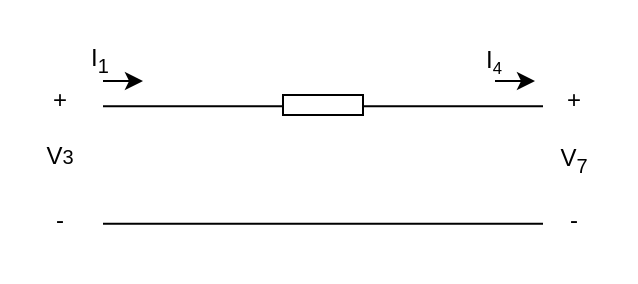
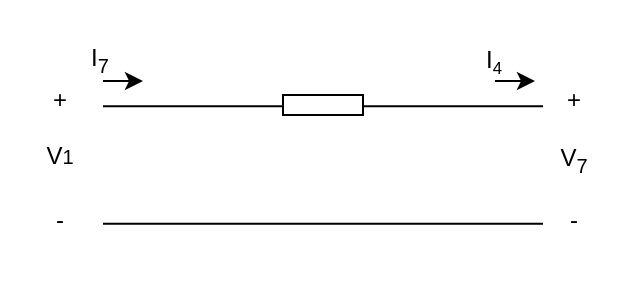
  <mxCell id="0" />
  <mxCell id="1" parent="0" />
  <mxCell id="2" style="edgeStyle=none;shape=link;rounded=0;orthogonalLoop=1;jettySize=auto;html=1;width=58.667;" edge="1" parent="1"><mxGeometry relative="1" as="geometry"><mxPoint x="271" y="82" as="targetPoint" /><mxPoint x="51" y="82" as="sourcePoint" /></mxGeometry></mxCell>
  <mxCell id="3" value="" style="endArrow=classic;html=1;" edge="1" parent="1"><mxGeometry width="50" height="50" relative="1" as="geometry"><mxPoint x="51" y="40" as="sourcePoint" /><mxPoint x="71" y="40" as="targetPoint" /></mxGeometry></mxCell>
  <mxCell id="4" value="" style="endArrow=classic;html=1;" edge="1" parent="1"><mxGeometry width="50" height="50" relative="1" as="geometry"><mxPoint x="247" y="40" as="sourcePoint" /><mxPoint x="267" y="40" as="targetPoint" /></mxGeometry></mxCell>
- <mxCell id="5" value="I&lt;sub&gt;1&lt;/sub&gt;" style="text;html=1;strokeColor=none;fillColor=none;align=center;verticalAlign=middle;whiteSpace=wrap;rounded=0;" vertex="1" parent="1"><mxGeometry x="40" y="20" width="20" height="20" as="geometry" /></mxCell>
+ <mxCell id="5" value="I&lt;sub&gt;7&lt;/sub&gt;" style="text;html=1;strokeColor=none;fillColor=none;align=center;verticalAlign=middle;whiteSpace=wrap;rounded=0;" vertex="1" parent="1"><mxGeometry x="40" y="20" width="20" height="20" as="geometry" /></mxCell>
  <mxCell id="6" value="I&lt;span style=&quot;font-size: 10px&quot;&gt;&lt;sub&gt;4&lt;/sub&gt;&lt;/span&gt;" style="text;html=1;strokeColor=none;fillColor=none;align=center;verticalAlign=middle;whiteSpace=wrap;rounded=0;" vertex="1" parent="1"><mxGeometry x="237" y="20" width="20" height="20" as="geometry" /></mxCell>
  <mxCell id="7" value="V&lt;sub&gt;7&lt;/sub&gt;" style="text;html=1;strokeColor=none;fillColor=none;align=center;verticalAlign=middle;whiteSpace=wrap;rounded=0;" vertex="1" parent="1"><mxGeometry x="277" y="70" width="20" height="20" as="geometry" /></mxCell>
  <mxCell id="8" value="-" style="text;html=1;strokeColor=none;fillColor=none;align=center;verticalAlign=middle;whiteSpace=wrap;rounded=0;" vertex="1" parent="1"><mxGeometry x="277" y="100" width="20" height="20" as="geometry" /></mxCell>
  <mxCell id="9" value="+" style="text;html=1;strokeColor=none;fillColor=none;align=center;verticalAlign=middle;whiteSpace=wrap;rounded=0;" vertex="1" parent="1"><mxGeometry x="277" y="40" width="20" height="20" as="geometry" /></mxCell>
- <mxCell id="10" value="V&lt;span style=&quot;font-size: 10px&quot;&gt;3&lt;/span&gt;" style="text;html=1;strokeColor=none;fillColor=none;align=center;verticalAlign=middle;whiteSpace=wrap;rounded=0;" vertex="1" parent="1"><mxGeometry x="20" y="68" width="20" height="20" as="geometry" /></mxCell>
+ <mxCell id="10" value="V&lt;span style=&quot;font-size: 10px&quot;&gt;1&lt;/span&gt;" style="text;html=1;strokeColor=none;fillColor=none;align=center;verticalAlign=middle;whiteSpace=wrap;rounded=0;" vertex="1" parent="1"><mxGeometry x="20" y="68" width="20" height="20" as="geometry" /></mxCell>
  <mxCell id="11" value="-" style="text;html=1;strokeColor=none;fillColor=none;align=center;verticalAlign=middle;whiteSpace=wrap;rounded=0;" vertex="1" parent="1"><mxGeometry x="20" y="100" width="20" height="20" as="geometry" /></mxCell>
  <mxCell id="12" value="+" style="text;html=1;strokeColor=none;fillColor=none;align=center;verticalAlign=middle;whiteSpace=wrap;rounded=0;" vertex="1" parent="1"><mxGeometry x="20" y="40" width="20" height="20" as="geometry" /></mxCell>
  <mxCell id="13" value="" style="rounded=0;whiteSpace=wrap;html=1;" vertex="1" parent="1"><mxGeometry x="141" y="47" width="40" height="10" as="geometry" /></mxCell>
